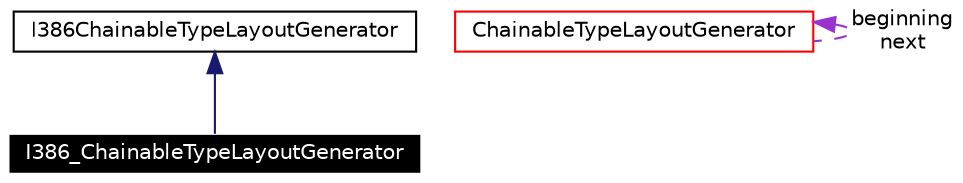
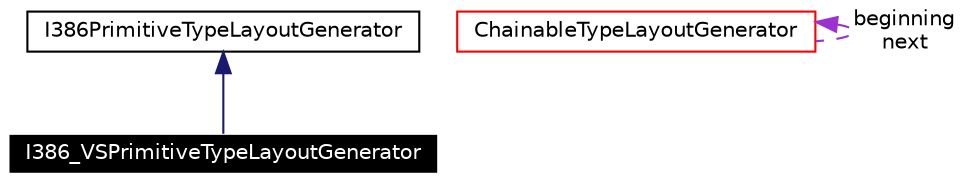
  digraph {
    node [fontname=Helvetica fontsize=10 shape=record]
    edge [dir=back fontname=Helvetica fontsize=10 labelfontname=Helvetica labelfontsize=10]
-   n1 [color=white fillcolor=black fontcolor=white height=0.2 label=I386_ChainableTypeLayoutGenerator style=filled width=0.4]
-   n2 [color=black height=0.2 label=I386ChainableTypeLayoutGenerator width=0.4]
+   n1 [color=white fillcolor=black fontcolor=white height=0.2 label=I386_VSPrimitiveTypeLayoutGenerator style=filled width=0.4]
+   n2 [color=black height=0.2 label=I386PrimitiveTypeLayoutGenerator width=0.4]
    n3 [color=red height=0.2 label=ChainableTypeLayoutGenerator width=0.4]
    n2 -> n1 [color=midnightblue style=solid]
    n3 -> n3 [color=darkorchid3 label="beginning\nnext" style=dashed]
  }
